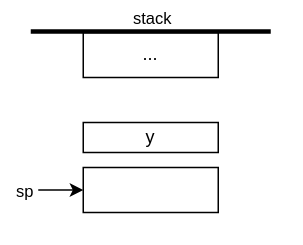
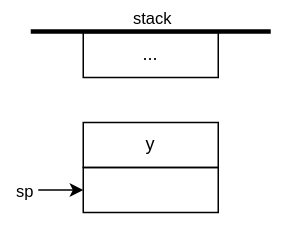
  <mxCell id="0" />
  <mxCell id="1" parent="0" />
  <mxCell id="2" value="" style="rounded=0;whiteSpace=wrap;html=1;fontColor=default;fillColor=none;" vertex="1" parent="1"><mxGeometry x="55" y="111" width="90" height="30" as="geometry" /></mxCell>
- <mxCell id="3" value="y" style="rounded=0;whiteSpace=wrap;html=1;fillColor=none;" vertex="1" parent="1"><mxGeometry x="55" y="81" width="90" height="20" as="geometry" /></mxCell>
+ <mxCell id="3" value="y" style="rounded=0;whiteSpace=wrap;html=1;fillColor=none;" vertex="1" parent="1"><mxGeometry x="55" y="81" width="90" height="30" as="geometry" /></mxCell>
  <mxCell id="4" value="..." style="rounded=0;whiteSpace=wrap;html=1;fillColor=none;" vertex="1" parent="1"><mxGeometry x="55" y="21" width="90" height="30" as="geometry" /></mxCell>
  <mxCell id="5" value="" style="endArrow=none;html=1;rounded=0;strokeWidth=3;" edge="1" parent="1"><mxGeometry width="50" height="50" relative="1" as="geometry"><mxPoint x="20" y="20.31" as="sourcePoint" /><mxPoint x="180" y="20.31" as="targetPoint" /></mxGeometry></mxCell>
  <mxCell id="6" value="stack" style="edgeLabel;html=1;align=center;verticalAlign=middle;resizable=0;points=[];labelBackgroundColor=none;" vertex="1" connectable="0" parent="5"><mxGeometry x="0.002" y="-1" relative="1" as="geometry"><mxPoint y="-10" as="offset" /></mxGeometry></mxCell>
  <mxCell id="7" value="" style="endArrow=classic;html=1;rounded=0;entryX=0;entryY=0.5;entryDx=0;entryDy=0;labelBackgroundColor=none;" edge="1" parent="1" target="2"><mxGeometry width="50" height="50" relative="1" as="geometry"><mxPoint x="25" y="126" as="sourcePoint" /><mxPoint x="55" y="160.76" as="targetPoint" /></mxGeometry></mxCell>
  <mxCell id="8" value="sp" style="edgeLabel;html=1;align=center;verticalAlign=middle;resizable=0;points=[];" vertex="1" connectable="0" parent="7"><mxGeometry x="-0.594" y="2" relative="1" as="geometry"><mxPoint x="-16" y="2" as="offset" /></mxGeometry></mxCell>
